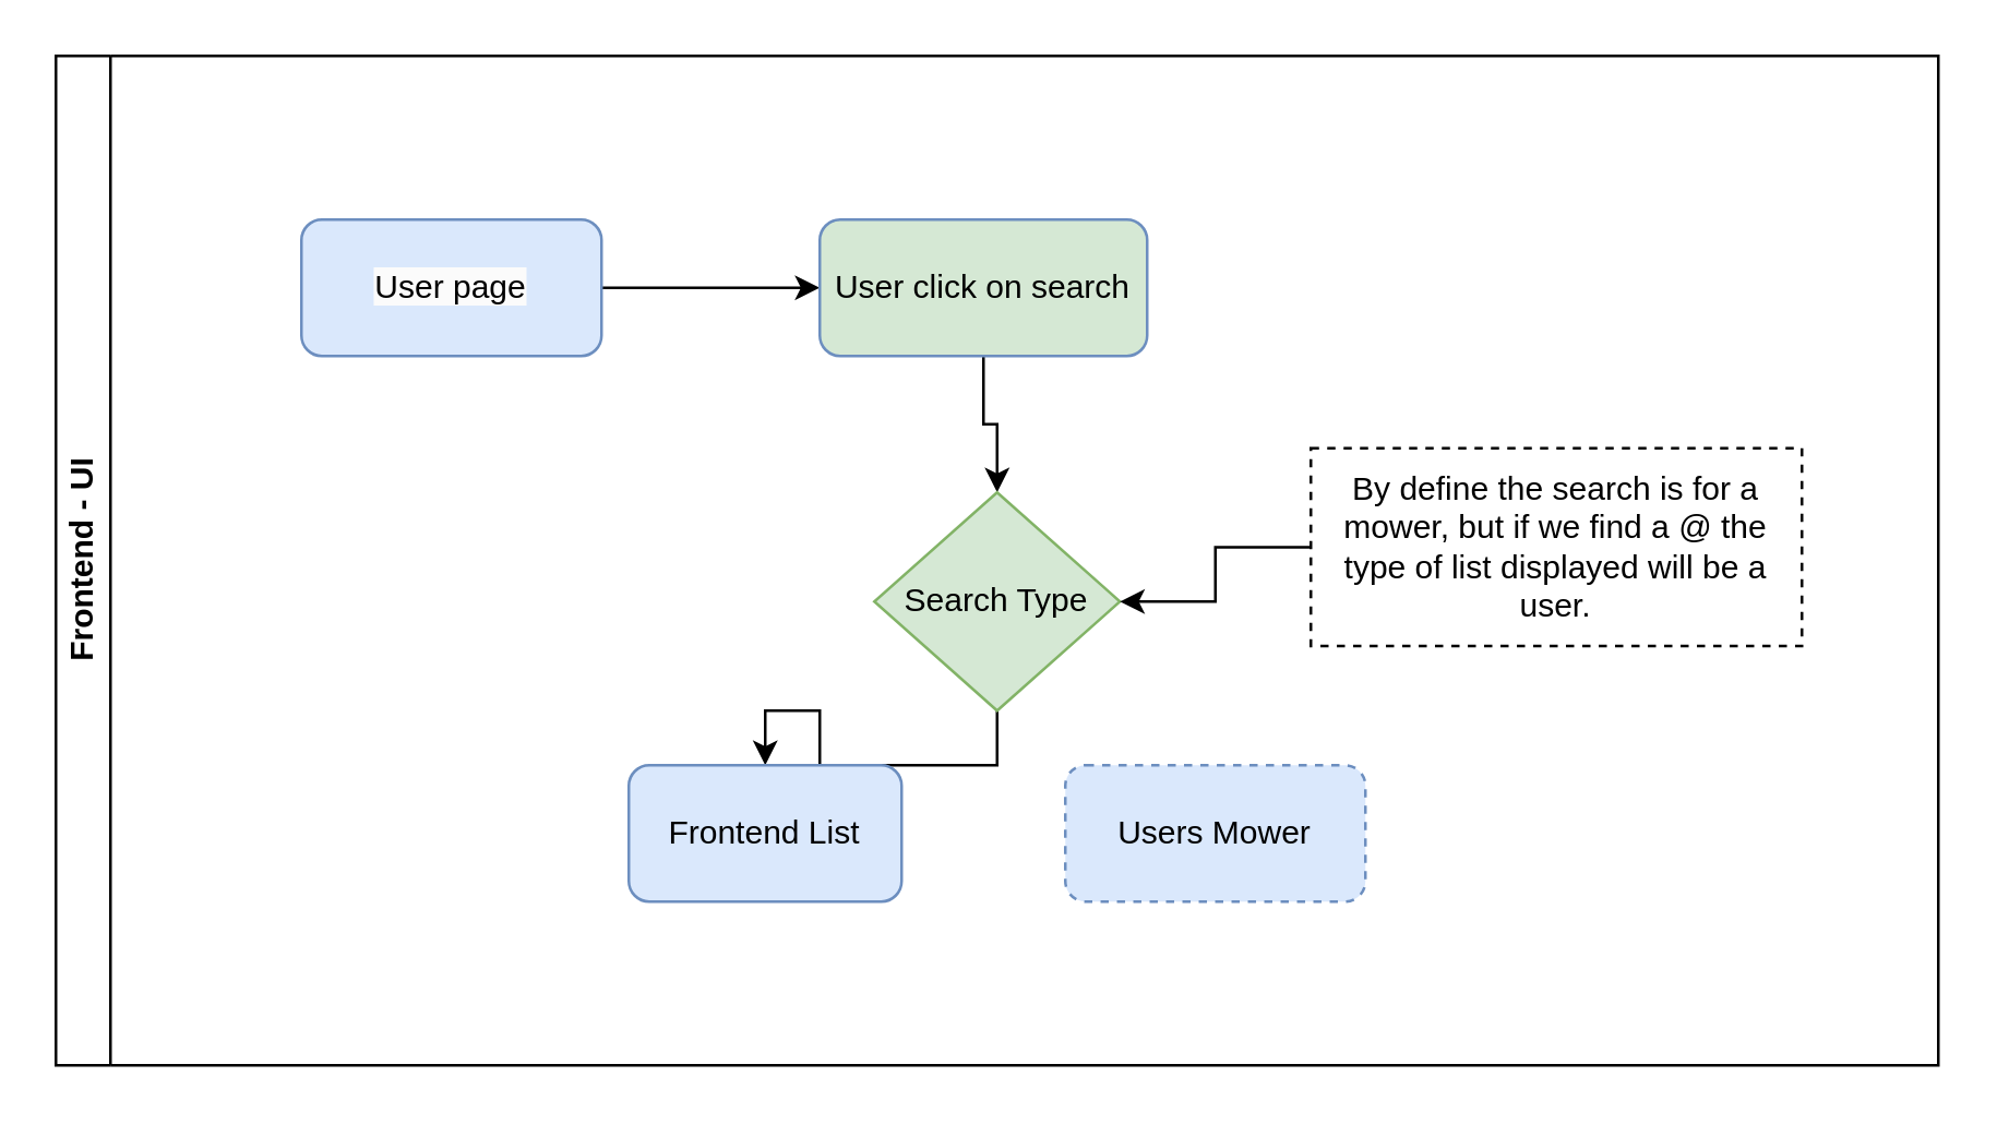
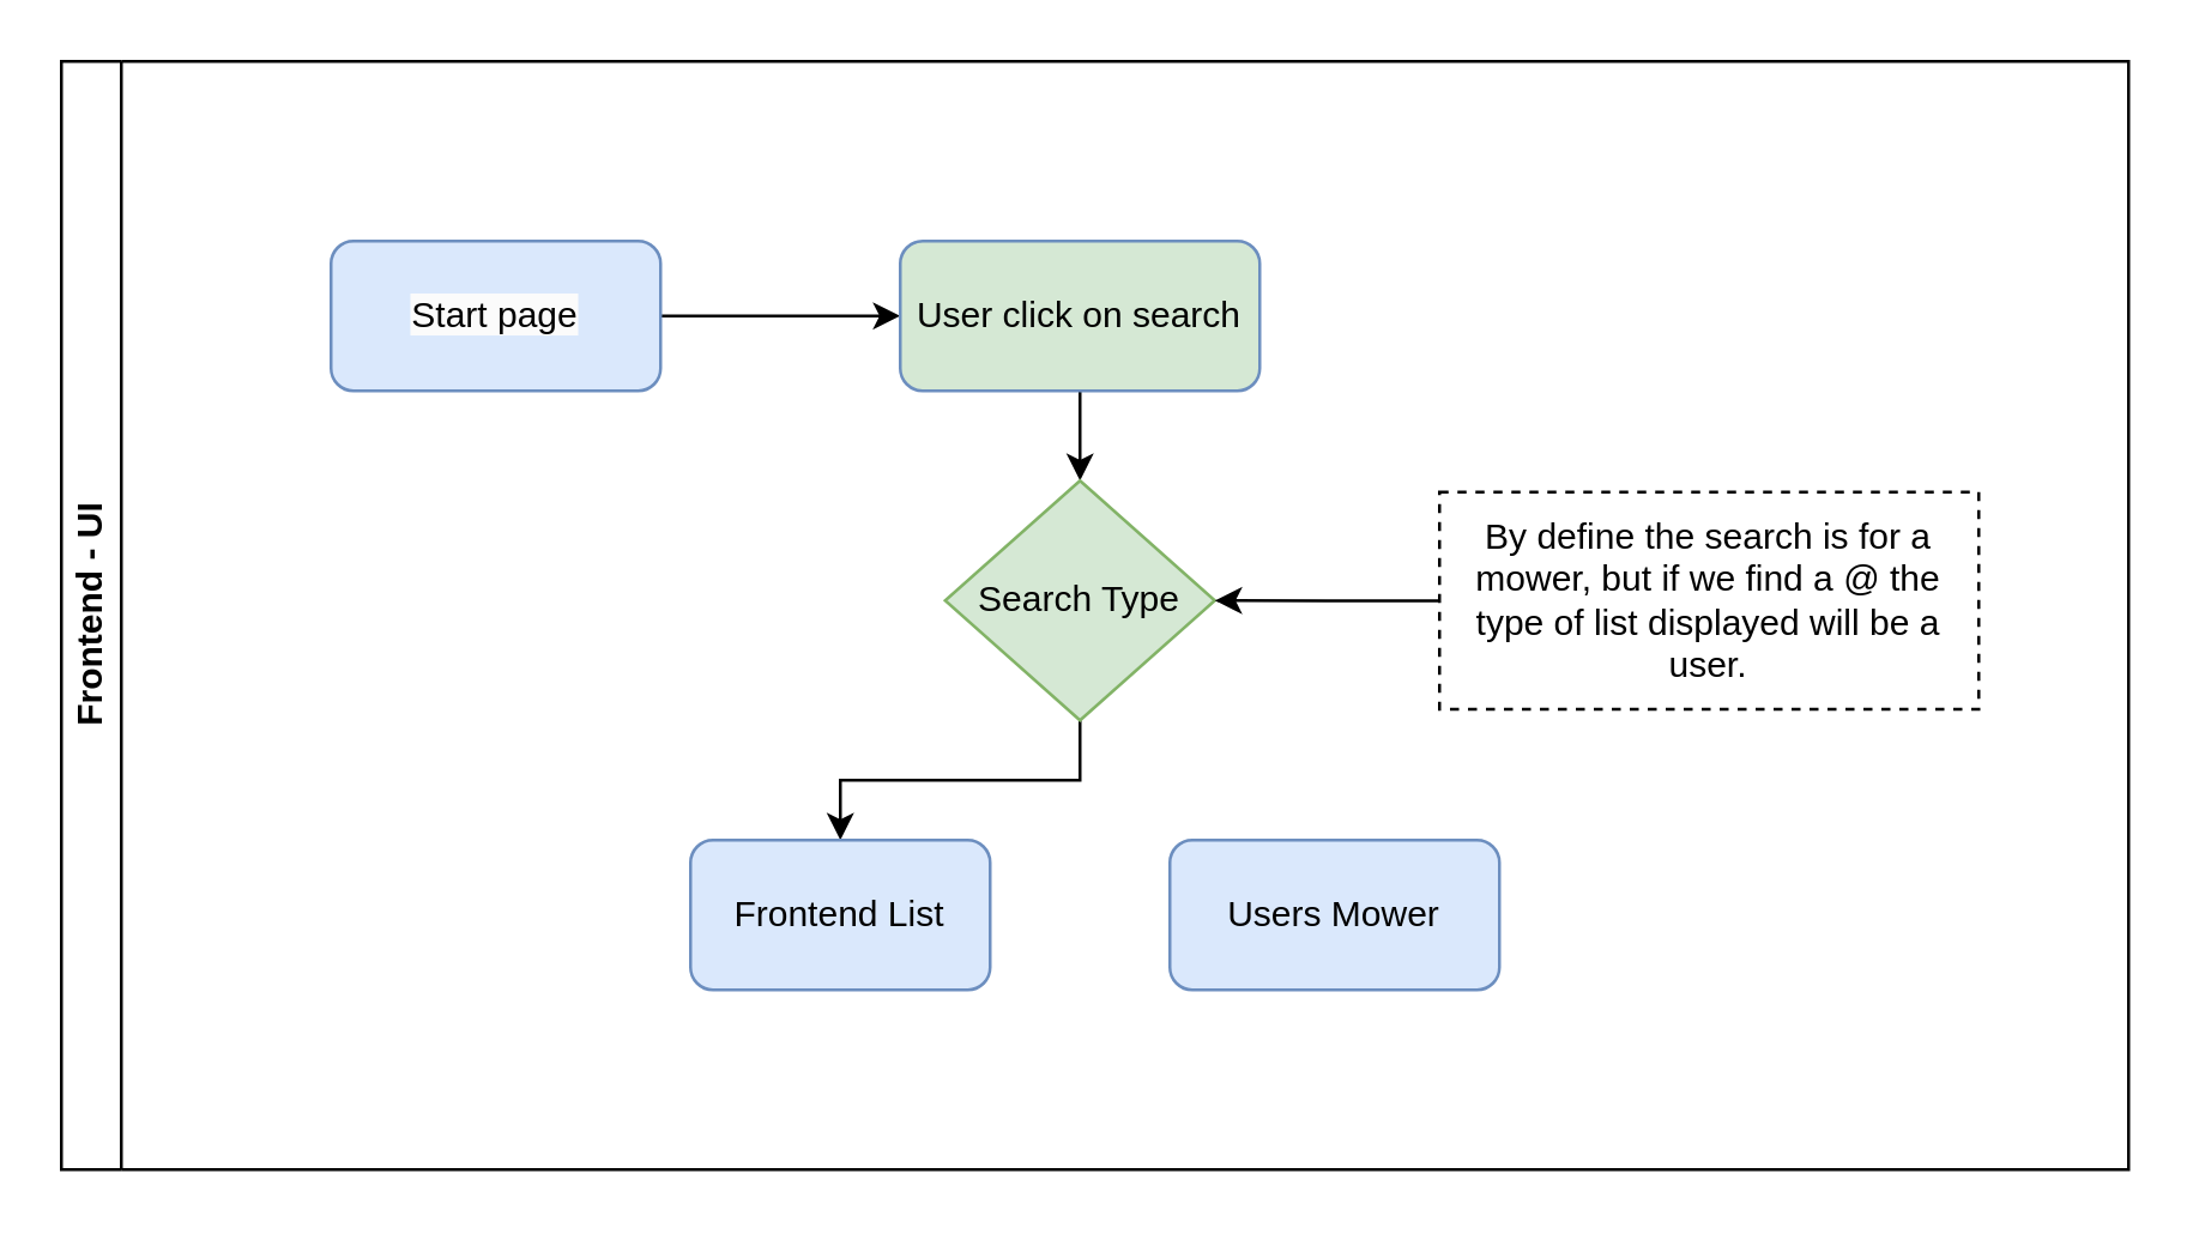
  <mxCell id="0" />
  <mxCell id="1" parent="0" />
  <mxCell id="2" value="" style="edgeStyle=orthogonalEdgeStyle;rounded=0;orthogonalLoop=1;jettySize=auto;html=1;" edge="1" parent="1" source="3" target="5"><mxGeometry relative="1" as="geometry" /></mxCell>
- <mxCell id="3" value="&lt;meta charset=&quot;utf-8&quot;&gt;&lt;span style=&quot;color: rgb(0, 0, 0); font-family: Helvetica; font-size: 12px; font-style: normal; font-variant-ligatures: normal; font-variant-caps: normal; font-weight: 400; letter-spacing: normal; orphans: 2; text-align: center; text-indent: 0px; text-transform: none; widows: 2; word-spacing: 0px; -webkit-text-stroke-width: 0px; background-color: rgb(251, 251, 251); text-decoration-thickness: initial; text-decoration-style: initial; text-decoration-color: initial; float: none; display: inline !important;&quot;&gt;User page&lt;/span&gt;" style="rounded=1;whiteSpace=wrap;html=1;fillColor=#dae8fc;strokeColor=#6c8ebf;" vertex="1" parent="1"><mxGeometry x="110" y="80" width="110" height="50" as="geometry" /></mxCell>
+ <mxCell id="3" value="&lt;meta charset=&quot;utf-8&quot;&gt;&lt;span style=&quot;color: rgb(0, 0, 0); font-family: Helvetica; font-size: 12px; font-style: normal; font-variant-ligatures: normal; font-variant-caps: normal; font-weight: 400; letter-spacing: normal; orphans: 2; text-align: center; text-indent: 0px; text-transform: none; widows: 2; word-spacing: 0px; -webkit-text-stroke-width: 0px; background-color: rgb(251, 251, 251); text-decoration-thickness: initial; text-decoration-style: initial; text-decoration-color: initial; float: none; display: inline !important;&quot;&gt;Start page&lt;/span&gt;" style="rounded=1;whiteSpace=wrap;html=1;fillColor=#dae8fc;strokeColor=#6c8ebf;" vertex="1" parent="1"><mxGeometry x="110" y="80" width="110" height="50" as="geometry" /></mxCell>
  <mxCell id="4" style="edgeStyle=orthogonalEdgeStyle;rounded=0;orthogonalLoop=1;jettySize=auto;html=1;" edge="1" parent="1" source="5" target="7"><mxGeometry relative="1" as="geometry" /></mxCell>
  <mxCell id="5" value="User click on search" style="rounded=1;whiteSpace=wrap;html=1;fillColor=#d5e8d4;strokeColor=#6c8ebf;" vertex="1" parent="1"><mxGeometry x="300" y="80" width="120" height="50" as="geometry" /></mxCell>
  <mxCell id="6" style="edgeStyle=orthogonalEdgeStyle;rounded=0;orthogonalLoop=1;jettySize=auto;html=1;" edge="1" parent="1" source="7" target="8"><mxGeometry relative="1" as="geometry" /></mxCell>
- <mxCell id="7" value="Search Type" style="rhombus;whiteSpace=wrap;html=1;fillColor=#d5e8d4;strokeColor=#82b366;" vertex="1" parent="1"><mxGeometry x="320" y="180" width="90" height="80" as="geometry" /></mxCell>
+ <mxCell id="7" value="Search Type" style="rhombus;whiteSpace=wrap;html=1;fillColor=#d5e8d4;strokeColor=#82b366;" vertex="1" parent="1"><mxGeometry x="315" y="160" width="90" height="80" as="geometry" /></mxCell>
  <mxCell id="8" value="Frontend List" style="rounded=1;whiteSpace=wrap;html=1;fillColor=#dae8fc;strokeColor=#6c8ebf;" vertex="1" parent="1"><mxGeometry x="230" y="280" width="100" height="50" as="geometry" /></mxCell>
- <mxCell id="9" value="Users Mower" style="rounded=1;whiteSpace=wrap;html=1;fillColor=#dae8fc;strokeColor=#6c8ebf;dashed=1;" vertex="1" parent="1"><mxGeometry x="390" y="280" width="110" height="50" as="geometry" /></mxCell>
+ <mxCell id="9" value="Users Mower" style="rounded=1;whiteSpace=wrap;html=1;fillColor=#dae8fc;strokeColor=#6c8ebf;" vertex="1" parent="1"><mxGeometry x="390" y="280" width="110" height="50" as="geometry" /></mxCell>
  <mxCell id="10" style="edgeStyle=orthogonalEdgeStyle;rounded=0;orthogonalLoop=1;jettySize=auto;html=1;" edge="1" parent="1" source="11" target="7"><mxGeometry relative="1" as="geometry" /></mxCell>
  <mxCell id="11" value="By define the search is for a mower, but if we find a @&amp;nbsp;the type of list displayed will be a user." style="text;html=1;strokeColor=default;fillColor=none;align=center;verticalAlign=middle;whiteSpace=wrap;rounded=0;dashed=1;" vertex="1" parent="1"><mxGeometry x="480" y="163.75" width="180" height="72.5" as="geometry" /></mxCell>
  <mxCell id="12" value="Frontend - UI" style="swimlane;horizontal=0;whiteSpace=wrap;html=1;startSize=20;" vertex="1" parent="1"><mxGeometry x="20" y="20" width="690" height="370" as="geometry" /></mxCell>
